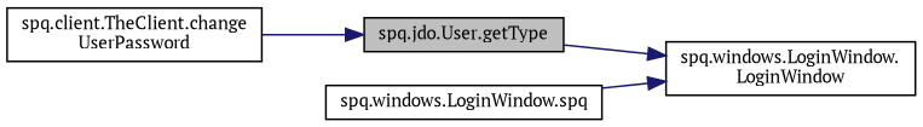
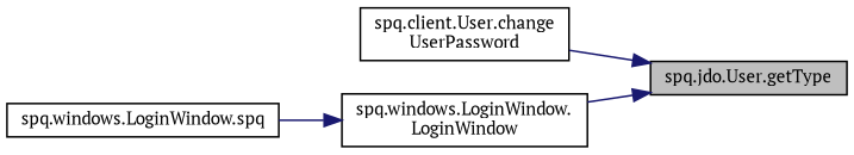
  digraph {
    fontname="PT Serif"
    rankdir=RL
    node [color=black fillcolor=white fontname="PT Serif" fontsize=10 shape=record style=filled]
    edge [color=midnightblue dir=back fontname="PT Serif" fontsize=10 labelfontname=Helvetica labelfontsize=10 style=solid]
    n1 [fillcolor=grey75 fontcolor=black height=0.2 label="spq.jdo.User.getType" width=0.4]
-   n2 [height=0.2 label="spq.client.TheClient.change\lUserPassword" width=0.4]
+   n2 [height=0.2 label="spq.client.User.change\lUserPassword" width=0.4]
    n3 [height=0.2 label="spq.windows.LoginWindow.\lLoginWindow" width=0.4]
    n4 [height=0.2 label="spq.windows.LoginWindow.spq" width=0.4]
    n1 -> n2
-   n3 -> n1
+   n1 -> n3
    n3 -> n4
  }
